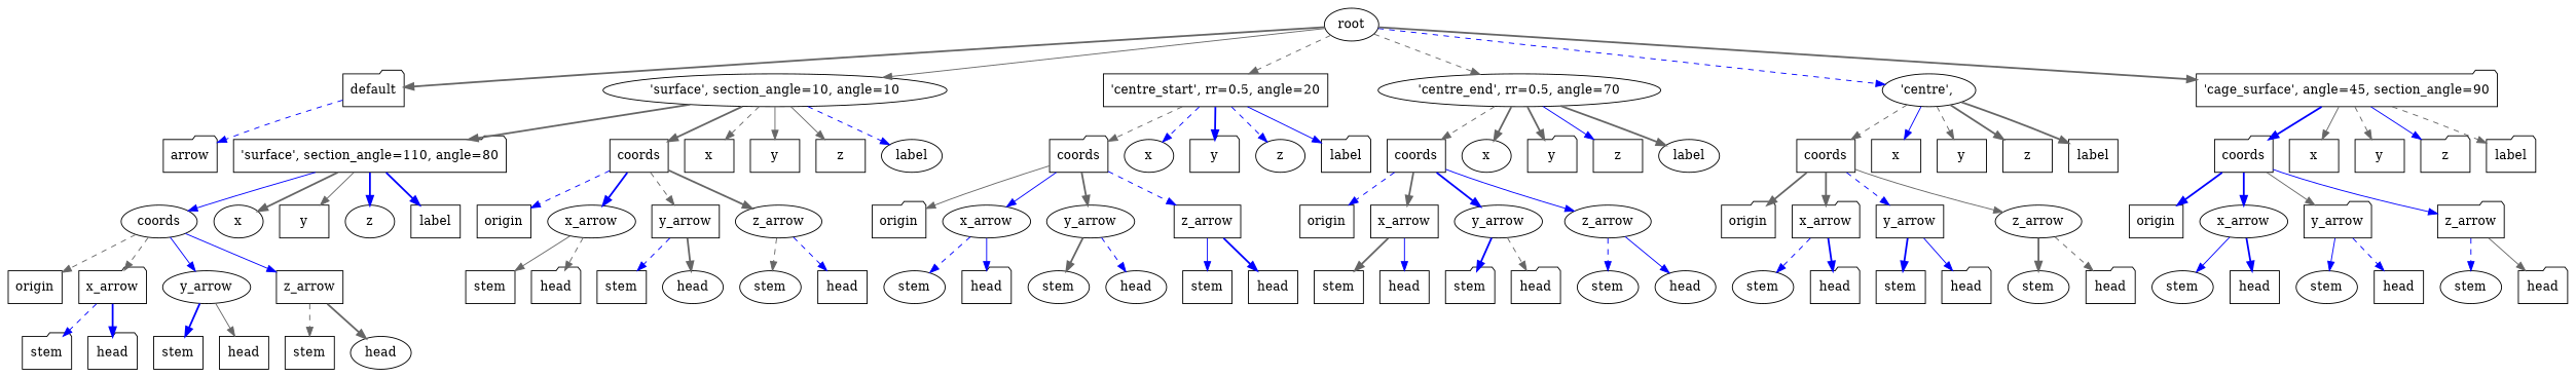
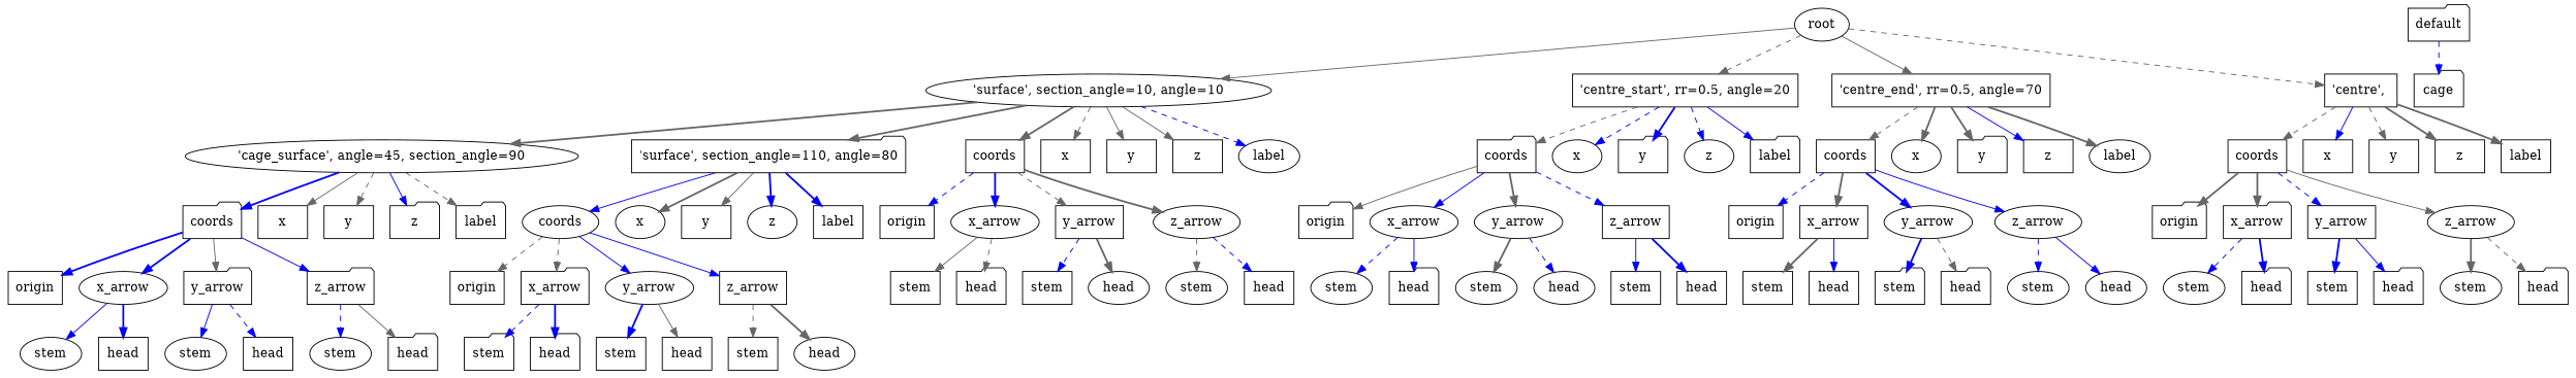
  digraph {
    node [shape=box]
    edge [color=gray40 style=bold]
    n1 [label=root shape=ellipse]
    n2 [label=default shape=folder]
    n3 [label="'surface',\ section_angle=10,\ angle=10" shape=ellipse]
    n4 [label="'centre_start',\ rr=0\.5,\ angle=20"]
-   n5 [label="'centre_end',\ rr=0\.5,\ angle=70" shape=ellipse]
-   n6 [label="'centre',\ " shape=ellipse]
-   n7 [label="'cage_surface',\ angle=45,\ section_angle=90" shape=folder]
-   n8 [label=arrow shape=folder]
+   n5 [label="'centre_end',\ rr=0\.5,\ angle=70"]
+   n6 [label="'centre',\ "]
+   n7 [label="'cage_surface',\ angle=45,\ section_angle=90" shape=ellipse]
+   n8 [label=cage shape=folder]
    n9 [label="'surface',\ section_angle=110,\ angle=80" shape=folder]
    n10 [label=coords]
    n11 [label=x]
    n12 [label=y]
    n13 [label=z]
    n14 [label=label shape=ellipse]
    n15 [label=coords shape=ellipse]
    n16 [label=x shape=ellipse]
    n17 [label=y]
    n18 [label=z shape=ellipse]
    n19 [label=label]
    n20 [label=coords shape=folder]
    n21 [label=x shape=ellipse]
    n22 [label=y shape=folder]
    n23 [label=z shape=ellipse]
    n24 [label=label shape=folder]
    n25 [label=coords]
    n26 [label=x shape=ellipse]
    n27 [label=y shape=folder]
    n28 [label=z]
    n29 [label=label shape=ellipse]
    n30 [label=coords]
    n31 [label=x]
    n32 [label=y]
    n33 [label=z]
    n34 [label=label]
    n35 [label=coords shape=folder]
    n36 [label=x]
    n37 [label=y]
    n38 [label=z shape=folder]
    n39 [label=label shape=folder]
    n40 [label=origin]
    n41 [label=x_arrow shape=ellipse]
    n42 [label=y_arrow]
    n43 [label=z_arrow shape=ellipse]
    n44 [label=stem]
    n45 [label=head shape=folder]
    n46 [label=stem]
    n47 [label=head shape=ellipse]
    n48 [label=stem shape=ellipse]
    n49 [label=head]
    n50 [label=origin]
    n51 [label=x_arrow shape=folder]
    n52 [label=y_arrow shape=ellipse]
    n53 [label=z_arrow]
    n54 [label=stem shape=folder]
    n55 [label=head shape=folder]
    n56 [label=stem]
    n57 [label=head]
    n58 [label=stem]
    n59 [label=head shape=ellipse]
    n60 [label=origin shape=folder]
    n61 [label=x_arrow shape=ellipse]
    n62 [label=y_arrow shape=ellipse]
    n63 [label=z_arrow]
    n64 [label=stem shape=ellipse]
    n65 [label=head shape=folder]
    n66 [label=stem shape=ellipse]
    n67 [label=head shape=ellipse]
    n68 [label=stem]
    n69 [label=head]
    n70 [label=origin]
    n71 [label=x_arrow]
    n72 [label=y_arrow shape=ellipse]
    n73 [label=z_arrow shape=ellipse]
    n74 [label=stem]
    n75 [label=head]
    n76 [label=stem shape=folder]
    n77 [label=head shape=folder]
    n78 [label=stem shape=ellipse]
    n79 [label=head shape=ellipse]
    n80 [label=origin shape=folder]
    n81 [label=x_arrow shape=folder]
    n82 [label=y_arrow]
    n83 [label=z_arrow shape=ellipse]
    n84 [label=stem shape=ellipse]
    n85 [label=head shape=folder]
    n86 [label=stem]
    n87 [label=head shape=folder]
    n88 [label=stem shape=ellipse]
    n89 [label=head shape=folder]
    n90 [label=origin]
    n91 [label=x_arrow shape=ellipse]
    n92 [label=y_arrow shape=folder]
    n93 [label=z_arrow shape=folder]
    n94 [label=stem shape=ellipse]
    n95 [label=head]
    n96 [label=stem shape=ellipse]
    n97 [label=head]
    n98 [label=stem shape=ellipse]
    n99 [label=head shape=folder]
-   n1 -> n2
    n1 -> n3 [style=solid]
    n1 -> n4 [style=dashed]
-   n1 -> n5 [style=dashed]
-   n1 -> n6 [color=blue style=dashed]
-   n1 -> n7
+   n1 -> n5 [style=solid]
+   n1 -> n6 [style=dashed]
+   n3 -> n7
    n2 -> n8 [color=blue style=dashed]
    n3 -> n9
    n3 -> n10
    n3 -> n11 [style=dashed]
    n3 -> n12 [style=solid]
    n3 -> n13 [style=solid]
    n3 -> n14 [color=blue style=dashed]
    n4 -> n20 [style=dashed]
    n4 -> n21 [color=blue style=dashed]
    n4 -> n22 [color=blue]
    n4 -> n23 [color=blue style=dashed]
    n4 -> n24 [color=blue style=solid]
    n5 -> n25 [style=dashed]
    n5 -> n26
    n5 -> n27
    n5 -> n28 [color=blue style=solid]
    n5 -> n29
    n6 -> n30 [style=dashed]
    n6 -> n31 [color=blue style=solid]
    n6 -> n32 [style=dashed]
    n6 -> n33
    n6 -> n34
    n7 -> n35 [color=blue]
    n7 -> n36 [style=solid]
    n7 -> n37 [style=dashed]
    n7 -> n38 [color=blue style=solid]
    n7 -> n39 [style=dashed]
    n9 -> n15 [color=blue style=solid]
    n9 -> n16
    n9 -> n17 [style=solid]
    n9 -> n18 [color=blue]
    n9 -> n19 [color=blue]
    n10 -> n40 [color=blue style=dashed]
    n10 -> n41 [color=blue]
    n10 -> n42 [style=dashed]
    n10 -> n43
    n15 -> n50 [style=dashed]
    n15 -> n51 [style=dashed]
    n15 -> n52 [color=blue style=solid]
    n15 -> n53 [color=blue style=solid]
    n20 -> n60 [style=solid]
    n20 -> n61 [color=blue style=solid]
    n20 -> n62
    n20 -> n63 [color=blue style=dashed]
    n25 -> n70 [color=blue style=dashed]
    n25 -> n71
    n25 -> n72 [color=blue]
    n25 -> n73 [color=blue style=solid]
    n30 -> n80
    n30 -> n81
    n30 -> n82 [color=blue style=dashed]
    n30 -> n83 [style=solid]
    n35 -> n90 [color=blue]
    n35 -> n91 [color=blue]
    n35 -> n92 [style=solid]
    n35 -> n93 [color=blue style=solid]
    n41 -> n44 [style=solid]
    n41 -> n45 [style=dashed]
    n42 -> n46 [color=blue style=dashed]
    n42 -> n47
    n43 -> n48 [style=dashed]
    n43 -> n49 [color=blue style=dashed]
    n51 -> n54 [color=blue style=dashed]
    n51 -> n55 [color=blue]
    n52 -> n56 [color=blue]
    n52 -> n57 [style=solid]
    n53 -> n58 [style=dashed]
    n53 -> n59
    n61 -> n64 [color=blue style=dashed]
    n61 -> n65 [color=blue style=solid]
    n62 -> n66
    n62 -> n67 [color=blue style=dashed]
    n63 -> n68 [color=blue style=solid]
    n63 -> n69 [color=blue]
    n71 -> n74
    n71 -> n75 [color=blue style=solid]
    n72 -> n76 [color=blue]
    n72 -> n77 [style=dashed]
    n73 -> n78 [color=blue style=dashed]
    n73 -> n79 [color=blue style=solid]
    n81 -> n84 [color=blue style=dashed]
    n81 -> n85 [color=blue]
    n82 -> n86 [color=blue]
    n82 -> n87 [color=blue style=solid]
    n83 -> n88
    n83 -> n89 [style=dashed]
    n91 -> n94 [color=blue style=solid]
    n91 -> n95 [color=blue]
    n92 -> n96 [color=blue style=solid]
    n92 -> n97 [color=blue style=dashed]
    n93 -> n98 [color=blue style=dashed]
    n93 -> n99 [style=solid]
  }
